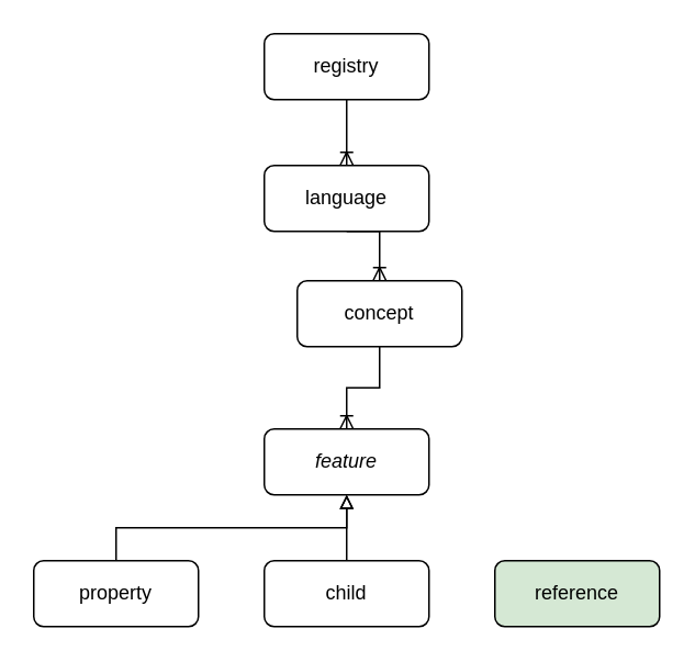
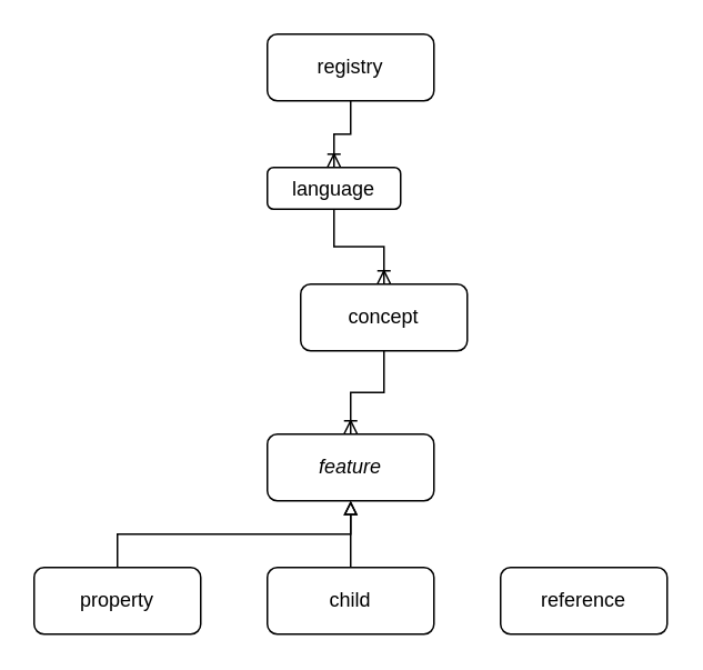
  <mxCell id="0" />
  <mxCell id="1" parent="0" />
  <mxCell id="2" style="edgeStyle=orthogonalEdgeStyle;rounded=0;orthogonalLoop=1;jettySize=auto;html=1;exitX=0.5;exitY=1;exitDx=0;exitDy=0;endArrow=ERoneToMany;endFill=0;entryX=0.5;entryY=0;entryDx=0;entryDy=0;" edge="1" parent="1" source="3" target="7"><mxGeometry relative="1" as="geometry" /></mxCell>
- <mxCell id="3" value="language" style="rounded=1;whiteSpace=wrap;html=1;" vertex="1" parent="1"><mxGeometry x="160" y="100" width="100" height="40" as="geometry" /></mxCell>
+ <mxCell id="3" value="language" style="rounded=1;whiteSpace=wrap;html=1;" vertex="1" parent="1"><mxGeometry x="160" y="100" width="80" height="25" as="geometry" /></mxCell>
  <mxCell id="4" style="edgeStyle=orthogonalEdgeStyle;rounded=0;orthogonalLoop=1;jettySize=auto;html=1;exitX=0.5;exitY=1;exitDx=0;exitDy=0;entryX=0.5;entryY=0;entryDx=0;entryDy=0;endArrow=ERoneToMany;endFill=0;" edge="1" parent="1" source="5" target="3"><mxGeometry relative="1" as="geometry" /></mxCell>
  <mxCell id="5" value="registry" style="rounded=1;whiteSpace=wrap;html=1;" vertex="1" parent="1"><mxGeometry x="160" y="20" width="100" height="40" as="geometry" /></mxCell>
  <mxCell id="6" style="edgeStyle=orthogonalEdgeStyle;rounded=0;orthogonalLoop=1;jettySize=auto;html=1;exitX=0.5;exitY=1;exitDx=0;exitDy=0;entryX=0.5;entryY=0;entryDx=0;entryDy=0;endArrow=ERoneToMany;endFill=0;" edge="1" parent="1" source="7" target="8"><mxGeometry relative="1" as="geometry" /></mxCell>
  <mxCell id="7" value="concept" style="rounded=1;whiteSpace=wrap;html=1;" vertex="1" parent="1"><mxGeometry x="180" y="170" width="100" height="40" as="geometry" /></mxCell>
  <mxCell id="8" value="&lt;i&gt;feature&lt;/i&gt;" style="rounded=1;whiteSpace=wrap;html=1;" vertex="1" parent="1"><mxGeometry x="160" y="260" width="100" height="40" as="geometry" /></mxCell>
  <mxCell id="9" style="edgeStyle=orthogonalEdgeStyle;rounded=0;orthogonalLoop=1;jettySize=auto;html=1;exitX=0.5;exitY=0;exitDx=0;exitDy=0;entryX=0.5;entryY=1;entryDx=0;entryDy=0;endArrow=block;endFill=0;" edge="1" parent="1" source="10" target="8"><mxGeometry relative="1" as="geometry" /></mxCell>
  <mxCell id="10" value="property" style="rounded=1;whiteSpace=wrap;html=1;" vertex="1" parent="1"><mxGeometry x="20" y="340" width="100" height="40" as="geometry" /></mxCell>
  <mxCell id="11" style="edgeStyle=orthogonalEdgeStyle;rounded=0;orthogonalLoop=1;jettySize=auto;html=1;exitX=0.5;exitY=0;exitDx=0;exitDy=0;entryX=0.5;entryY=1;entryDx=0;entryDy=0;endArrow=block;endFill=0;" edge="1" parent="1" source="12" target="8"><mxGeometry relative="1" as="geometry" /></mxCell>
  <mxCell id="12" value="child" style="rounded=1;whiteSpace=wrap;html=1;" vertex="1" parent="1"><mxGeometry x="160" y="340" width="100" height="40" as="geometry" /></mxCell>
- <mxCell id="13" value="reference" style="rounded=1;whiteSpace=wrap;html=1;fillColor=#d5e8d4;" vertex="1" parent="1"><mxGeometry x="300" y="340" width="100" height="40" as="geometry" /></mxCell>
+ <mxCell id="13" value="reference" style="rounded=1;whiteSpace=wrap;html=1;" vertex="1" parent="1"><mxGeometry x="300" y="340" width="100" height="40" as="geometry" /></mxCell>
